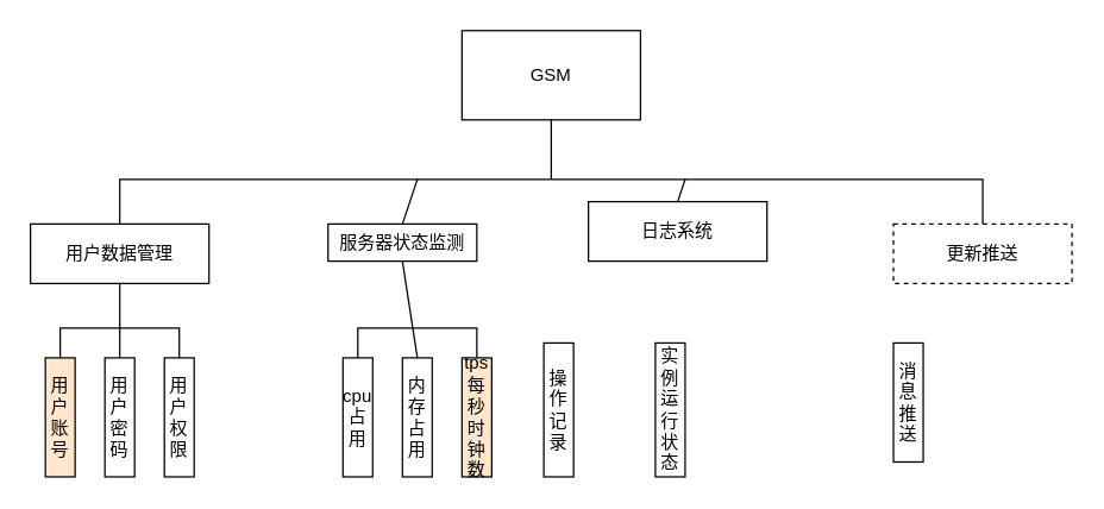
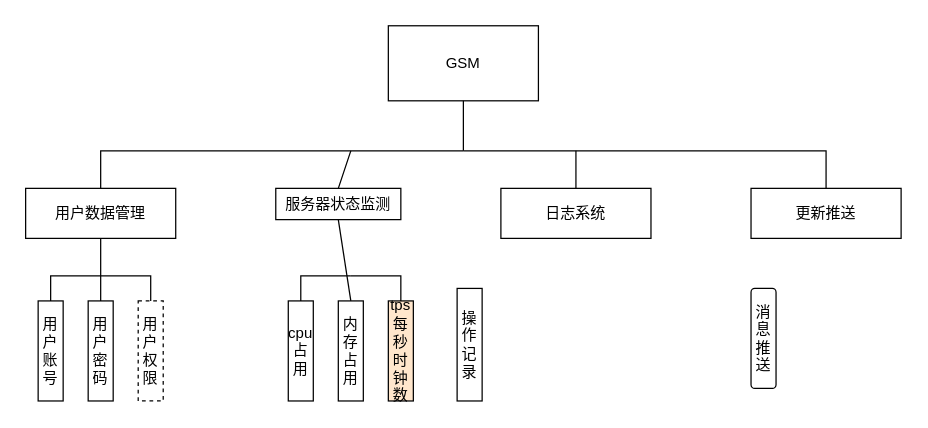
  <mxCell id="0" />
  <mxCell id="1" parent="0" />
  <mxCell id="2" value="GSM" style="rounded=0;whiteSpace=wrap;html=1;" vertex="1" parent="1"><mxGeometry x="310" y="20" width="120" height="60" as="geometry" /></mxCell>
  <mxCell id="3" value="用户数据管理" style="rounded=0;whiteSpace=wrap;html=1;" vertex="1" parent="1"><mxGeometry x="20" y="150" width="120" height="40" as="geometry" /></mxCell>
  <mxCell id="4" value="服务器状态监测" style="rounded=0;whiteSpace=wrap;html=1;" vertex="1" parent="1"><mxGeometry x="220" y="150" width="100" height="25" as="geometry" /></mxCell>
- <mxCell id="5" value="日志系统" style="rounded=0;whiteSpace=wrap;html=1;" vertex="1" parent="1"><mxGeometry x="395" y="135" width="120" height="40" as="geometry" /></mxCell>
- <mxCell id="6" value="更新推送" style="rounded=0;whiteSpace=wrap;html=1;dashed=1;" vertex="1" parent="1"><mxGeometry x="600" y="150" width="120" height="40" as="geometry" /></mxCell>
- <mxCell id="7" value="用户账号" style="rounded=0;whiteSpace=wrap;html=1;fillColor=#ffe6cc;" vertex="1" parent="1"><mxGeometry x="30" y="240" width="20" height="80" as="geometry" /></mxCell>
+ <mxCell id="5" value="日志系统" style="rounded=0;whiteSpace=wrap;html=1;" vertex="1" parent="1"><mxGeometry x="400" y="150" width="120" height="40" as="geometry" /></mxCell>
+ <mxCell id="6" value="更新推送" style="rounded=0;whiteSpace=wrap;html=1;" vertex="1" parent="1"><mxGeometry x="600" y="150" width="120" height="40" as="geometry" /></mxCell>
+ <mxCell id="7" value="用户账号" style="rounded=0;whiteSpace=wrap;html=1;" vertex="1" parent="1"><mxGeometry x="30" y="240" width="20" height="80" as="geometry" /></mxCell>
  <mxCell id="8" value="用户密码" style="rounded=0;whiteSpace=wrap;html=1;" vertex="1" parent="1"><mxGeometry x="70" y="240" width="20" height="80" as="geometry" /></mxCell>
- <mxCell id="9" value="用户权限&lt;br&gt;" style="rounded=0;whiteSpace=wrap;html=1;" vertex="1" parent="1"><mxGeometry x="110" y="240" width="20" height="80" as="geometry" /></mxCell>
+ <mxCell id="9" value="用户权限&lt;br&gt;" style="rounded=0;whiteSpace=wrap;html=1;dashed=1;" vertex="1" parent="1"><mxGeometry x="110" y="240" width="20" height="80" as="geometry" /></mxCell>
  <mxCell id="10" value="cpu占用" style="rounded=0;whiteSpace=wrap;html=1;" vertex="1" parent="1"><mxGeometry x="230" y="240" width="20" height="80" as="geometry" /></mxCell>
  <mxCell id="11" value="内存占用" style="rounded=0;whiteSpace=wrap;html=1;" vertex="1" parent="1"><mxGeometry x="270" y="240" width="20" height="80" as="geometry" /></mxCell>
  <mxCell id="12" value="tps&lt;br&gt;每秒时钟数" style="rounded=0;whiteSpace=wrap;html=1;fillColor=#ffe6cc;" vertex="1" parent="1"><mxGeometry x="310" y="240" width="20" height="80" as="geometry" /></mxCell>
  <mxCell id="13" value="操作记录" style="rounded=0;whiteSpace=wrap;html=1;" vertex="1" parent="1"><mxGeometry x="365" y="230" width="20" height="90" as="geometry" /></mxCell>
- <mxCell id="14" value="实例运行状态" style="rounded=0;whiteSpace=wrap;html=1;" vertex="1" parent="1"><mxGeometry x="440" y="230" width="20" height="90" as="geometry" /></mxCell>
- <mxCell id="15" value="消息推送" style="rounded=0;whiteSpace=wrap;html=1;" vertex="1" parent="1"><mxGeometry x="600" y="230" width="20" height="80" as="geometry" /></mxCell>
+ <mxCell id="15" value="消息推送" style="whiteSpace=wrap;html=1;rounded=1;" vertex="1" parent="1"><mxGeometry x="600" y="230" width="20" height="80" as="geometry" /></mxCell>
  <mxCell id="16" value="" style="endArrow=none;html=1;rounded=0;entryX=0.5;entryY=1;entryDx=0;entryDy=0;" edge="1" parent="1" target="2"><mxGeometry width="50" height="50" relative="1" as="geometry"><mxPoint x="370" y="120" as="sourcePoint" /><mxPoint x="430" y="180" as="targetPoint" /></mxGeometry></mxCell>
  <mxCell id="17" value="" style="endArrow=none;html=1;rounded=0;exitX=0.5;exitY=0;exitDx=0;exitDy=0;" edge="1" parent="1" source="3"><mxGeometry width="50" height="50" relative="1" as="geometry"><mxPoint x="380" y="230" as="sourcePoint" /><mxPoint x="370" y="120" as="targetPoint" /><Array as="points"><mxPoint x="80" y="120" /></Array></mxGeometry></mxCell>
  <mxCell id="18" value="" style="endArrow=none;html=1;rounded=0;exitX=0.5;exitY=0;exitDx=0;exitDy=0;" edge="1" parent="1" source="6"><mxGeometry width="50" height="50" relative="1" as="geometry"><mxPoint x="380" y="230" as="sourcePoint" /><mxPoint x="370" y="120" as="targetPoint" /><Array as="points"><mxPoint x="660" y="120" /></Array></mxGeometry></mxCell>
  <mxCell id="19" value="" style="endArrow=none;html=1;rounded=0;exitX=0.5;exitY=0;exitDx=0;exitDy=0;" edge="1" parent="1" source="4"><mxGeometry width="50" height="50" relative="1" as="geometry"><mxPoint x="380" y="230" as="sourcePoint" /><mxPoint x="280" y="120" as="targetPoint" /></mxGeometry></mxCell>
  <mxCell id="20" value="" style="endArrow=none;html=1;rounded=0;entryX=0.5;entryY=0;entryDx=0;entryDy=0;" edge="1" parent="1" target="5"><mxGeometry width="50" height="50" relative="1" as="geometry"><mxPoint x="460" y="120" as="sourcePoint" /><mxPoint x="430" y="180" as="targetPoint" /></mxGeometry></mxCell>
  <mxCell id="21" value="" style="endArrow=none;html=1;rounded=0;exitX=0.5;exitY=0;exitDx=0;exitDy=0;" edge="1" parent="1" source="7"><mxGeometry width="50" height="50" relative="1" as="geometry"><mxPoint x="390" y="240" as="sourcePoint" /><mxPoint x="80" y="220" as="targetPoint" /><Array as="points"><mxPoint x="40" y="220" /></Array></mxGeometry></mxCell>
  <mxCell id="22" value="" style="endArrow=none;html=1;rounded=0;entryX=0.5;entryY=1;entryDx=0;entryDy=0;" edge="1" parent="1" target="3"><mxGeometry width="50" height="50" relative="1" as="geometry"><mxPoint x="80" y="220" as="sourcePoint" /><mxPoint x="430" y="290" as="targetPoint" /></mxGeometry></mxCell>
  <mxCell id="23" value="" style="endArrow=none;html=1;rounded=0;" edge="1" parent="1"><mxGeometry width="50" height="50" relative="1" as="geometry"><mxPoint x="80" y="240" as="sourcePoint" /><mxPoint x="80" y="220" as="targetPoint" /></mxGeometry></mxCell>
  <mxCell id="24" value="" style="endArrow=none;html=1;rounded=0;exitX=0.5;exitY=0;exitDx=0;exitDy=0;" edge="1" parent="1" source="9"><mxGeometry width="50" height="50" relative="1" as="geometry"><mxPoint x="280" y="300" as="sourcePoint" /><mxPoint x="80" y="220" as="targetPoint" /><Array as="points"><mxPoint x="120" y="220" /></Array></mxGeometry></mxCell>
  <mxCell id="25" value="" style="endArrow=none;html=1;rounded=0;" edge="1" parent="1"><mxGeometry width="50" height="50" relative="1" as="geometry"><mxPoint x="240" y="240" as="sourcePoint" /><mxPoint x="280" y="220" as="targetPoint" /><Array as="points"><mxPoint x="240" y="220" /></Array></mxGeometry></mxCell>
  <mxCell id="26" value="" style="endArrow=none;html=1;rounded=0;entryX=0.5;entryY=1;entryDx=0;entryDy=0;" edge="1" parent="1" target="4"><mxGeometry width="50" height="50" relative="1" as="geometry"><mxPoint x="280" y="240" as="sourcePoint" /><mxPoint x="330" y="190" as="targetPoint" /></mxGeometry></mxCell>
  <mxCell id="27" value="" style="endArrow=none;html=1;rounded=0;exitX=0.5;exitY=0;exitDx=0;exitDy=0;" edge="1" parent="1" source="12"><mxGeometry width="50" height="50" relative="1" as="geometry"><mxPoint x="420" y="430" as="sourcePoint" /><mxPoint x="280" y="220" as="targetPoint" /><Array as="points"><mxPoint x="320" y="220" /></Array></mxGeometry></mxCell>
